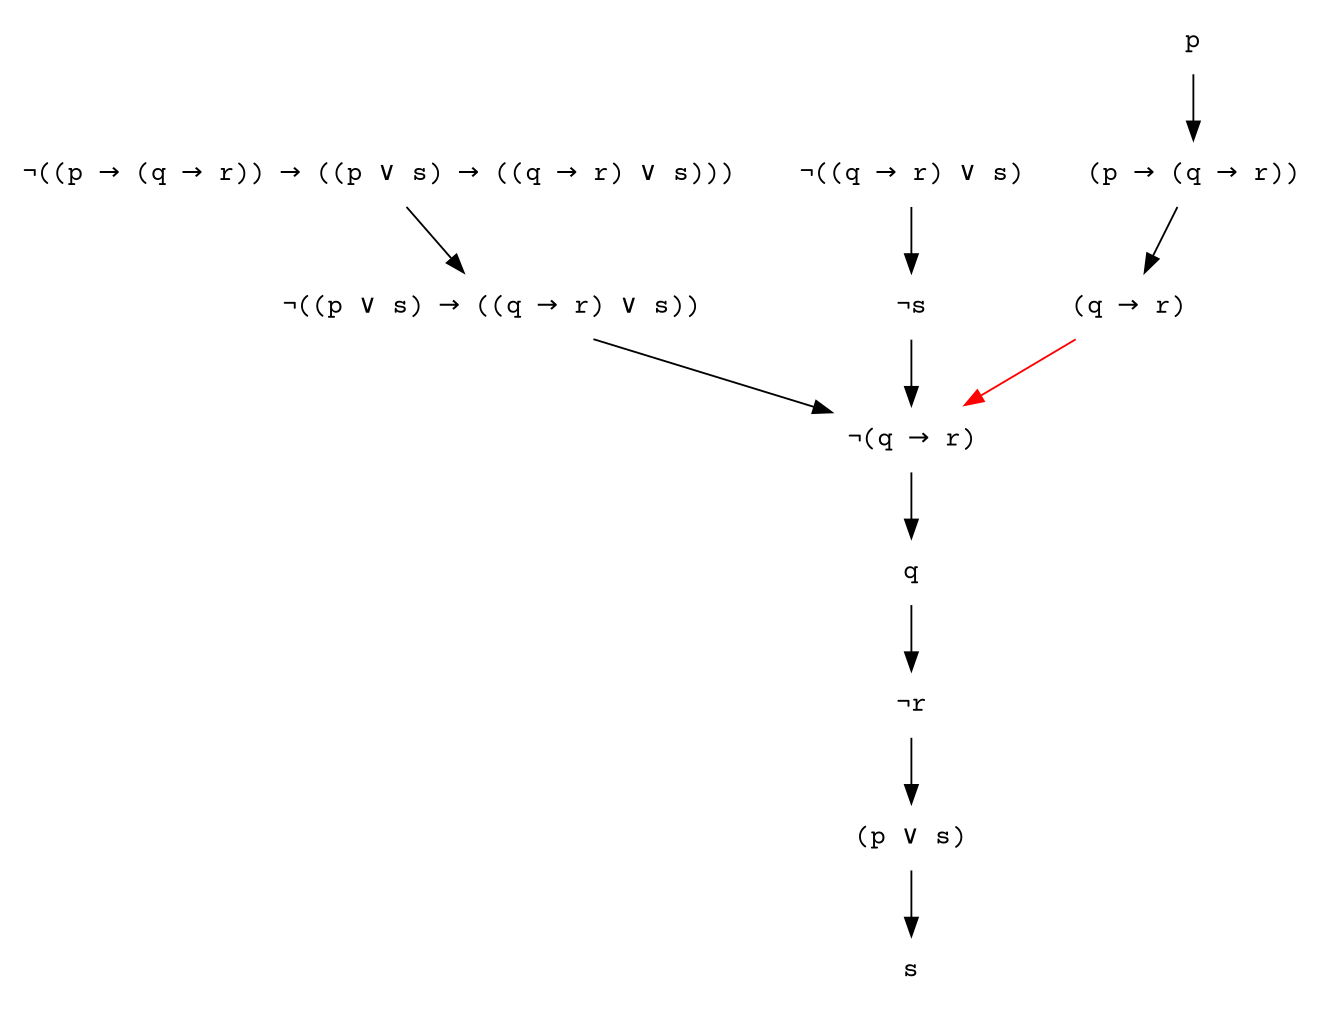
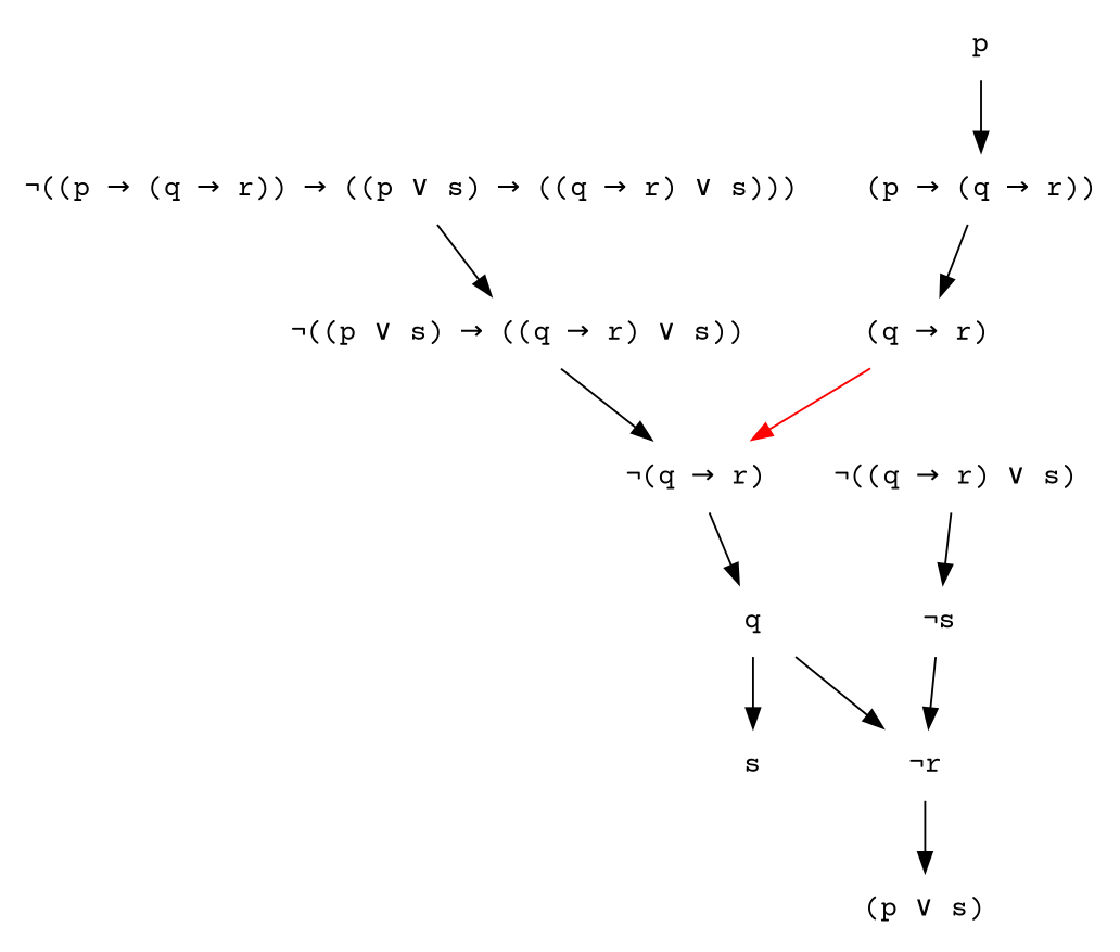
  digraph {
    fontname="Courier Prime"
    node [fontname="Courier Prime" shape=plaintext]
    edge [fontname="Courier Prime"]
    n1 [label="&not;((p &rarr; (q &rarr; r)) &rarr; ((p &or; s) &rarr; ((q &rarr; r) &or; s)))"]
    n2 [label="&not;((p &or; s) &rarr; ((q &rarr; r) &or; s))"]
    n3 [label="&not;(q &rarr; r)"]
    n4 [label="&not;((q &rarr; r) &or; s)"]
    n5 [label="&not;s"]
    n6 [label=q]
    n7 [label="&not;r"]
    n8 [label="(p &or; s)"]
    n9 [label=s]
    n10 [label=p]
    n11 [label="(p &rarr; (q &rarr; r))"]
    n12 [label="(q &rarr; r)"]
    n1 -> n2
    n2 -> n3
    n3 -> n6
    n4 -> n5
-   n5 -> n3
+   n5 -> n7
    n6 -> n7
    n7 -> n8
-   n8 -> n9
+   n6 -> n9
    n10 -> n11
    n11 -> n12
    n12 -> n3 [arrowtail=normal color=red]
  }
